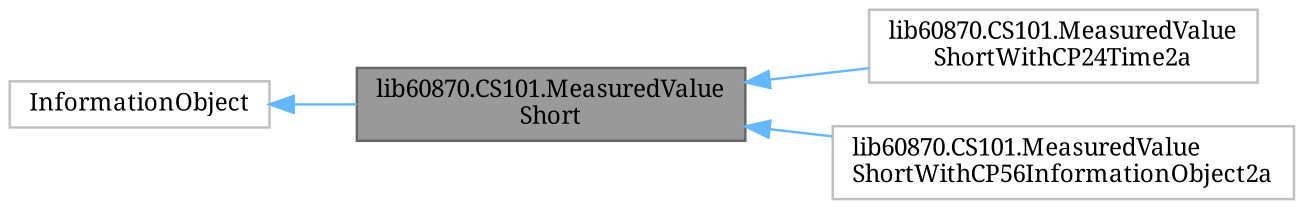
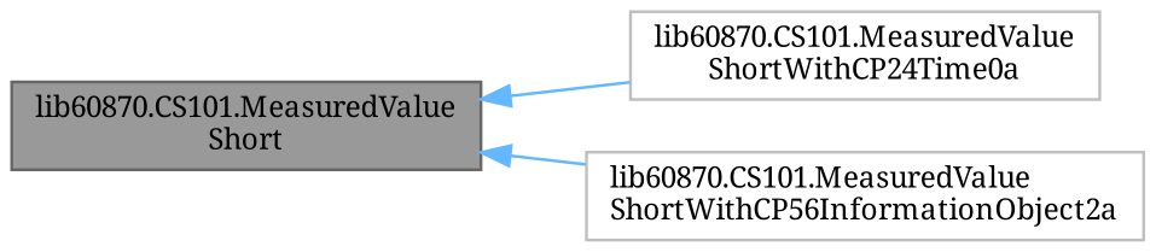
  digraph {
    fontname="Noto Serif"
    rankdir=LR
    node [color=grey75 fillcolor=white fontname="Noto Serif" fontsize=10 shape=box style=filled]
    edge [color=steelblue1 dir=back fontname="Noto Serif" fontsize=10 labelfontname=Helvetica labelfontsize=10 style=solid]
    n1 [color=gray40 fillcolor=grey60 fontcolor=black height=0.2 label="lib60870.CS101.MeasuredValue\lShort" width=0.4]
-   n2 [height=0.2 label="lib60870.CS101.MeasuredValue\lShortWithCP24Time2a" width=0.4]
+   n2 [height=0.2 label="lib60870.CS101.MeasuredValue\lShortWithCP24Time0a" width=0.4]
    n3 [height=0.2 label="lib60870.CS101.MeasuredValue\lShortWithCP56InformationObject2a" width=0.4]
-   n4 [height=0.2 label=InformationObject width=0.4]
    n1 -> n2
    n1 -> n3
-   n4 -> n1
  }
